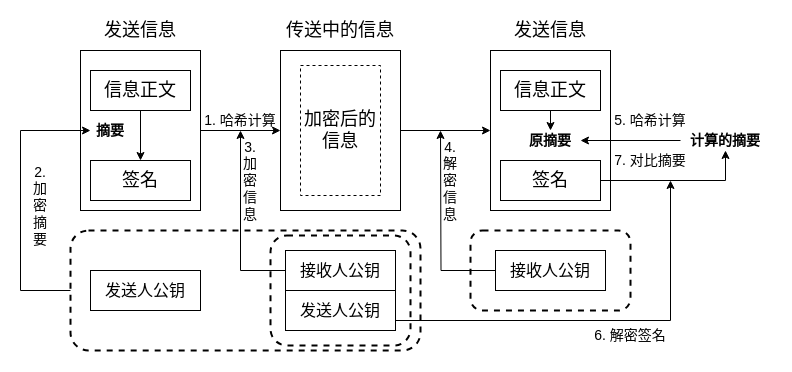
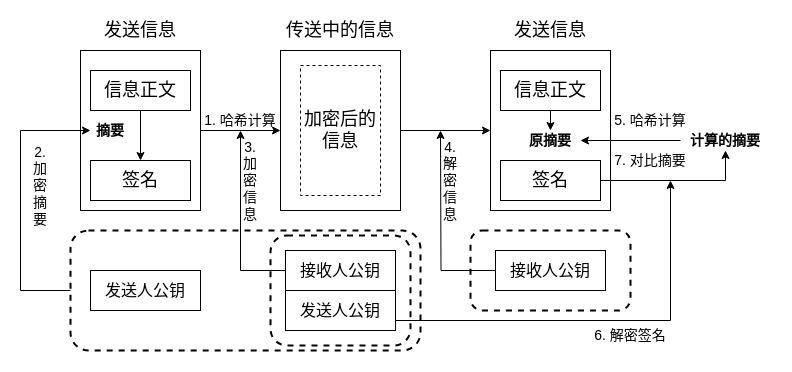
  <mxCell id="0" />
  <mxCell id="1" parent="0" />
  <mxCell id="2" value="" style="rounded=0;whiteSpace=wrap;html=1;" vertex="1" parent="1"><mxGeometry x="490" y="50" width="120" height="160" as="geometry" /></mxCell>
  <mxCell id="3" value="" style="rounded=1;whiteSpace=wrap;html=1;fillColor=none;dashed=1;strokeWidth=2;" vertex="1" parent="1"><mxGeometry x="470" y="230" width="160" height="80" as="geometry" /></mxCell>
  <mxCell id="4" value="" style="rounded=1;whiteSpace=wrap;html=1;fillColor=none;dashed=1;strokeWidth=2;" vertex="1" parent="1"><mxGeometry x="70" y="230" width="350" height="120" as="geometry" /></mxCell>
  <mxCell id="5" value="" style="rounded=1;whiteSpace=wrap;html=1;fillColor=none;dashed=1;strokeWidth=2;" vertex="1" parent="1"><mxGeometry x="270" y="235" width="140" height="110" as="geometry" /></mxCell>
  <mxCell id="6" style="edgeStyle=orthogonalEdgeStyle;rounded=0;orthogonalLoop=1;jettySize=auto;html=1;exitX=1;exitY=0.5;exitDx=0;exitDy=0;entryX=0;entryY=0.5;entryDx=0;entryDy=0;" edge="1" parent="1" source="7" target="13"><mxGeometry relative="1" as="geometry" /></mxCell>
  <mxCell id="7" value="" style="rounded=0;whiteSpace=wrap;html=1;" vertex="1" parent="1"><mxGeometry x="80" y="50" width="120" height="160" as="geometry" /></mxCell>
  <mxCell id="8" style="edgeStyle=orthogonalEdgeStyle;rounded=0;orthogonalLoop=1;jettySize=auto;html=1;exitX=0.5;exitY=1;exitDx=0;exitDy=0;" edge="1" parent="1" source="9" target="10"><mxGeometry relative="1" as="geometry" /></mxCell>
  <mxCell id="9" value="&lt;font style=&quot;font-size: 18px&quot;&gt;信息正文&lt;/font&gt;" style="rounded=0;whiteSpace=wrap;html=1;" vertex="1" parent="1"><mxGeometry x="90" y="70" width="100" height="40" as="geometry" /></mxCell>
  <mxCell id="10" value="&lt;font style=&quot;font-size: 18px&quot;&gt;签名&lt;/font&gt;" style="rounded=0;whiteSpace=wrap;html=1;" vertex="1" parent="1"><mxGeometry x="90" y="160" width="100" height="40" as="geometry" /></mxCell>
  <mxCell id="11" value="&lt;font style=&quot;font-size: 18px&quot;&gt;发送信息&lt;/font&gt;" style="text;html=1;strokeColor=none;fillColor=none;align=center;verticalAlign=middle;whiteSpace=wrap;rounded=0;" vertex="1" parent="1"><mxGeometry x="100" y="20" width="80" height="20" as="geometry" /></mxCell>
  <mxCell id="12" style="edgeStyle=orthogonalEdgeStyle;rounded=0;orthogonalLoop=1;jettySize=auto;html=1;exitX=1;exitY=0.5;exitDx=0;exitDy=0;" edge="1" parent="1" source="13" target="2"><mxGeometry relative="1" as="geometry" /></mxCell>
  <mxCell id="13" value="" style="rounded=0;whiteSpace=wrap;html=1;" vertex="1" parent="1"><mxGeometry x="280" y="50" width="120" height="160" as="geometry" /></mxCell>
  <mxCell id="14" value="&lt;font style=&quot;font-size: 18px&quot;&gt;加密后的信息&lt;/font&gt;" style="rounded=0;whiteSpace=wrap;html=1;dashed=1;" vertex="1" parent="1"><mxGeometry x="300" y="65" width="80" height="130" as="geometry" /></mxCell>
  <mxCell id="15" style="edgeStyle=orthogonalEdgeStyle;rounded=0;orthogonalLoop=1;jettySize=auto;html=1;exitX=0.5;exitY=1;exitDx=0;exitDy=0;entryX=0.5;entryY=0;entryDx=0;entryDy=0;startArrow=none;startFill=0;" edge="1" parent="1" source="16" target="36"><mxGeometry relative="1" as="geometry" /></mxCell>
  <mxCell id="16" value="&lt;font style=&quot;font-size: 18px&quot;&gt;信息正文&lt;/font&gt;" style="rounded=0;whiteSpace=wrap;html=1;" vertex="1" parent="1"><mxGeometry x="500" y="70" width="100" height="40" as="geometry" /></mxCell>
  <mxCell id="17" style="edgeStyle=orthogonalEdgeStyle;rounded=0;orthogonalLoop=1;jettySize=auto;html=1;exitX=1;exitY=0.5;exitDx=0;exitDy=0;entryX=0.5;entryY=1;entryDx=0;entryDy=0;" edge="1" parent="1" source="18" target="34"><mxGeometry relative="1" as="geometry" /></mxCell>
  <mxCell id="18" value="&lt;font style=&quot;font-size: 18px&quot;&gt;签名&lt;/font&gt;" style="rounded=0;whiteSpace=wrap;html=1;" vertex="1" parent="1"><mxGeometry x="500" y="160" width="100" height="40" as="geometry" /></mxCell>
  <mxCell id="19" value="&lt;font style=&quot;font-size: 18px&quot;&gt;发送信息&lt;/font&gt;" style="text;html=1;strokeColor=none;fillColor=none;align=center;verticalAlign=middle;whiteSpace=wrap;rounded=0;" vertex="1" parent="1"><mxGeometry x="510" y="20" width="80" height="20" as="geometry" /></mxCell>
  <mxCell id="20" value="&lt;font style=&quot;font-size: 18px&quot;&gt;传送中的信息&lt;/font&gt;" style="text;html=1;strokeColor=none;fillColor=none;align=center;verticalAlign=middle;whiteSpace=wrap;rounded=0;" vertex="1" parent="1"><mxGeometry x="280" y="20" width="120" height="20" as="geometry" /></mxCell>
  <mxCell id="21" value="&lt;font style=&quot;font-size: 16px&quot;&gt;发送人公钥&lt;/font&gt;" style="rounded=0;whiteSpace=wrap;html=1;" vertex="1" parent="1"><mxGeometry x="90" y="270" width="110" height="40" as="geometry" /></mxCell>
  <mxCell id="22" style="edgeStyle=orthogonalEdgeStyle;rounded=0;orthogonalLoop=1;jettySize=auto;html=1;exitX=1;exitY=0.75;exitDx=0;exitDy=0;startArrow=none;startFill=0;" edge="1" parent="1" source="23"><mxGeometry relative="1" as="geometry"><mxPoint x="670" y="180" as="targetPoint" /><Array as="points"><mxPoint x="670" y="320" /></Array></mxGeometry></mxCell>
  <mxCell id="23" value="&lt;font style=&quot;font-size: 16px&quot;&gt;发送人公钥&lt;/font&gt;" style="rounded=0;whiteSpace=wrap;html=1;" vertex="1" parent="1"><mxGeometry x="285" y="290" width="110" height="40" as="geometry" /></mxCell>
  <mxCell id="24" style="edgeStyle=orthogonalEdgeStyle;rounded=0;orthogonalLoop=1;jettySize=auto;html=1;exitX=0;exitY=0.5;exitDx=0;exitDy=0;entryX=0.5;entryY=1;entryDx=0;entryDy=0;" edge="1" parent="1" source="25" target="29"><mxGeometry relative="1" as="geometry" /></mxCell>
  <mxCell id="25" value="&lt;font style=&quot;font-size: 16px&quot;&gt;接收人公钥&lt;/font&gt;" style="rounded=0;whiteSpace=wrap;html=1;" vertex="1" parent="1"><mxGeometry x="285" y="250" width="110" height="40" as="geometry" /></mxCell>
  <mxCell id="26" style="edgeStyle=orthogonalEdgeStyle;rounded=0;orthogonalLoop=1;jettySize=auto;html=1;exitX=0;exitY=0.5;exitDx=0;exitDy=0;" edge="1" parent="1" source="27"><mxGeometry relative="1" as="geometry"><mxPoint x="440" y="130" as="targetPoint" /></mxGeometry></mxCell>
  <mxCell id="27" value="&lt;font style=&quot;font-size: 16px&quot;&gt;接收人公钥&lt;/font&gt;" style="rounded=0;whiteSpace=wrap;html=1;" vertex="1" parent="1"><mxGeometry x="495" y="250" width="110" height="40" as="geometry" /></mxCell>
  <mxCell id="28" style="edgeStyle=orthogonalEdgeStyle;rounded=0;orthogonalLoop=1;jettySize=auto;html=1;exitX=0;exitY=0.5;exitDx=0;exitDy=0;entryX=0;entryY=0.5;entryDx=0;entryDy=0;" edge="1" parent="1" source="4" target="30"><mxGeometry relative="1" as="geometry"><mxPoint x="30" y="140" as="targetPoint" /><Array as="points"><mxPoint x="20" y="290" /><mxPoint x="20" y="130" /></Array></mxGeometry></mxCell>
  <mxCell id="29" value="&lt;font style=&quot;font-size: 14px&quot;&gt;1. 哈希计算&lt;/font&gt;" style="text;html=1;strokeColor=none;fillColor=none;align=center;verticalAlign=middle;whiteSpace=wrap;rounded=0;dashed=1;" vertex="1" parent="1"><mxGeometry x="200" y="110" width="80" height="20" as="geometry" /></mxCell>
  <mxCell id="30" value="&lt;font style=&quot;font-size: 14px&quot;&gt;&lt;b&gt;摘要&lt;/b&gt;&lt;/font&gt;" style="text;html=1;strokeColor=none;fillColor=none;align=center;verticalAlign=middle;whiteSpace=wrap;rounded=0;dashed=1;" vertex="1" parent="1"><mxGeometry x="90" y="120" width="40" height="20" as="geometry" /></mxCell>
- <mxCell id="31" value="&lt;font style=&quot;font-size: 14px&quot;&gt;2.&lt;br&gt;加&lt;br&gt;密&lt;br&gt;摘&lt;br&gt;要&lt;/font&gt;" style="text;html=1;strokeColor=none;fillColor=none;align=center;verticalAlign=middle;whiteSpace=wrap;rounded=0;dashed=1;" vertex="1" parent="1"><mxGeometry x="20" y="170" width="40" height="70" as="geometry" /></mxCell>
+ <mxCell id="31" value="&lt;font style=&quot;font-size: 14px&quot;&gt;2.&lt;br&gt;加&lt;br&gt;密&lt;br&gt;摘&lt;br&gt;要&lt;/font&gt;" style="text;html=1;strokeColor=none;fillColor=none;align=center;verticalAlign=middle;whiteSpace=wrap;rounded=0;dashed=1;" vertex="1" parent="1"><mxGeometry x="20" y="150" width="40" height="70" as="geometry" /></mxCell>
  <mxCell id="32" value="&lt;font style=&quot;font-size: 14px&quot;&gt;3.&lt;br&gt;加&lt;br&gt;密&lt;br&gt;信&lt;br&gt;息&lt;br&gt;&lt;/font&gt;" style="text;html=1;strokeColor=none;fillColor=none;align=center;verticalAlign=middle;whiteSpace=wrap;rounded=0;dashed=1;" vertex="1" parent="1"><mxGeometry x="230" y="145" width="40" height="70" as="geometry" /></mxCell>
  <mxCell id="33" value="&lt;font style=&quot;font-size: 14px&quot;&gt;4.&lt;br&gt;解&lt;br&gt;密&lt;br&gt;信&lt;br&gt;息&lt;br&gt;&lt;/font&gt;" style="text;html=1;strokeColor=none;fillColor=none;align=center;verticalAlign=middle;whiteSpace=wrap;rounded=0;dashed=1;" vertex="1" parent="1"><mxGeometry x="430" y="145" width="40" height="70" as="geometry" /></mxCell>
  <mxCell id="34" value="&lt;font style=&quot;font-size: 14px&quot;&gt;&lt;b&gt;计算的摘要&lt;/b&gt;&lt;/font&gt;" style="text;html=1;strokeColor=none;fillColor=none;align=center;verticalAlign=middle;whiteSpace=wrap;rounded=0;dashed=1;" vertex="1" parent="1"><mxGeometry x="680" y="130" width="90" height="20" as="geometry" /></mxCell>
  <mxCell id="35" style="edgeStyle=orthogonalEdgeStyle;rounded=0;orthogonalLoop=1;jettySize=auto;html=1;exitX=1;exitY=0.5;exitDx=0;exitDy=0;entryX=0;entryY=0.5;entryDx=0;entryDy=0;startArrow=classic;startFill=1;endArrow=none;" edge="1" parent="1" source="36" target="34"><mxGeometry relative="1" as="geometry" /></mxCell>
  <mxCell id="36" value="&lt;font style=&quot;font-size: 14px&quot;&gt;&lt;b&gt;原摘要&lt;/b&gt;&lt;/font&gt;" style="text;html=1;strokeColor=none;fillColor=none;align=center;verticalAlign=middle;whiteSpace=wrap;rounded=0;dashed=1;" vertex="1" parent="1"><mxGeometry x="520" y="130" width="60" height="20" as="geometry" /></mxCell>
  <mxCell id="37" value="&lt;font style=&quot;font-size: 14px&quot;&gt;5. 哈希计算&lt;/font&gt;" style="text;html=1;strokeColor=none;fillColor=none;align=center;verticalAlign=middle;whiteSpace=wrap;rounded=0;dashed=1;" vertex="1" parent="1"><mxGeometry x="610" y="110" width="80" height="20" as="geometry" /></mxCell>
  <mxCell id="38" value="&lt;font style=&quot;font-size: 14px&quot;&gt;7. 对比摘要&lt;/font&gt;" style="text;html=1;strokeColor=none;fillColor=none;align=center;verticalAlign=middle;whiteSpace=wrap;rounded=0;dashed=1;" vertex="1" parent="1"><mxGeometry x="610" y="150" width="80" height="20" as="geometry" /></mxCell>
  <mxCell id="39" value="&lt;font style=&quot;font-size: 14px&quot;&gt;6. 解密签名&lt;/font&gt;" style="text;html=1;strokeColor=none;fillColor=none;align=center;verticalAlign=middle;whiteSpace=wrap;rounded=0;dashed=1;" vertex="1" parent="1"><mxGeometry x="590" y="325" width="80" height="20" as="geometry" /></mxCell>
